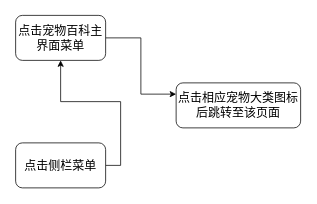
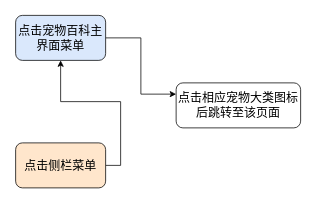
  <mxCell id="0" />
  <mxCell id="1" parent="0" />
  <mxCell id="2" style="edgeStyle=orthogonalEdgeStyle;rounded=0;orthogonalLoop=1;jettySize=auto;html=1;exitX=1;exitY=0.5;exitDx=0;exitDy=0;" edge="1" parent="1" source="3" target="6"><mxGeometry relative="1" as="geometry" /></mxCell>
- <mxCell id="3" value="&lt;font style=&quot;font-size: 16px;&quot;&gt;点击侧栏菜单&lt;/font&gt;" style="rounded=1;whiteSpace=wrap;html=1;" vertex="1" parent="1"><mxGeometry x="20" y="190" width="120" height="60" as="geometry" /></mxCell>
+ <mxCell id="3" value="&lt;font style=&quot;font-size: 16px;&quot;&gt;点击侧栏菜单&lt;/font&gt;" style="rounded=1;whiteSpace=wrap;html=1;fillColor=#ffe6cc;" vertex="1" parent="1"><mxGeometry x="20" y="190" width="120" height="60" as="geometry" /></mxCell>
  <mxCell id="4" value="&lt;font style=&quot;font-size: 16px;&quot;&gt;点击相应宠物大类图标后跳转至该页面&lt;/font&gt;" style="rounded=1;whiteSpace=wrap;html=1;" vertex="1" parent="1"><mxGeometry x="234" y="110" width="166" height="60" as="geometry" /></mxCell>
  <mxCell id="5" style="edgeStyle=orthogonalEdgeStyle;rounded=0;orthogonalLoop=1;jettySize=auto;html=1;exitX=1;exitY=0.5;exitDx=0;exitDy=0;entryX=0;entryY=0.25;entryDx=0;entryDy=0;" edge="1" parent="1" source="6" target="4"><mxGeometry relative="1" as="geometry" /></mxCell>
- <mxCell id="6" value="&lt;font style=&quot;font-size: 16px;&quot;&gt;点击宠物百科主界面菜单&lt;/font&gt;" style="rounded=1;whiteSpace=wrap;html=1;" vertex="1" parent="1"><mxGeometry x="20" y="20" width="120" height="60" as="geometry" /></mxCell>
+ <mxCell id="6" value="&lt;font style=&quot;font-size: 16px;&quot;&gt;点击宠物百科主界面菜单&lt;/font&gt;" style="rounded=1;whiteSpace=wrap;html=1;fillColor=#dae8fc;" vertex="1" parent="1"><mxGeometry x="20" y="20" width="120" height="60" as="geometry" /></mxCell>
